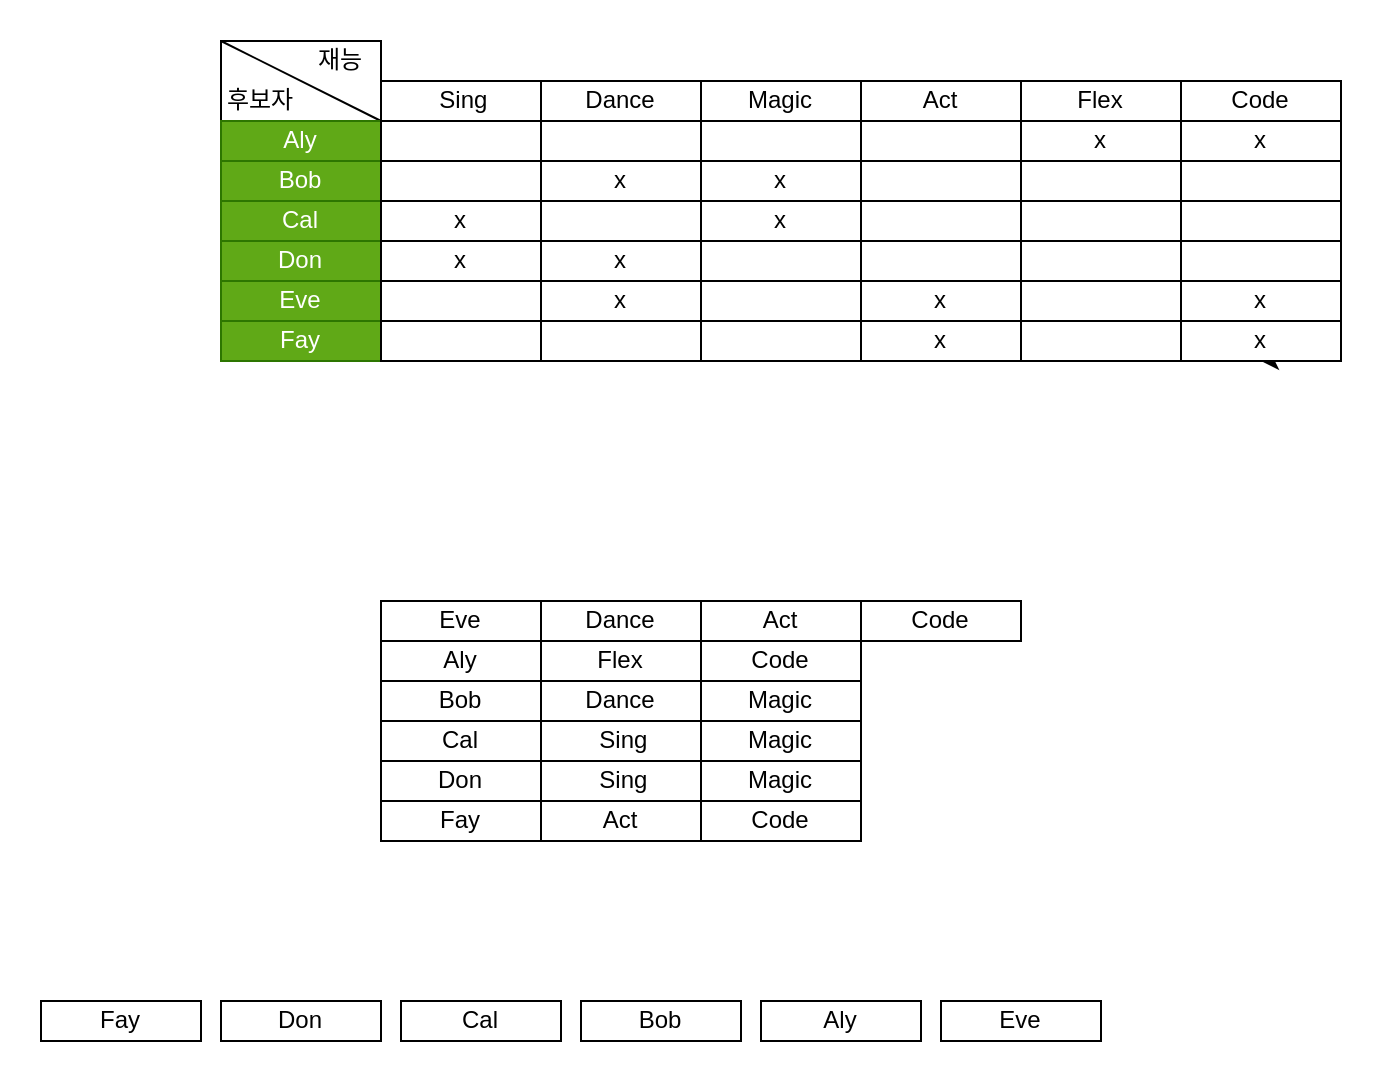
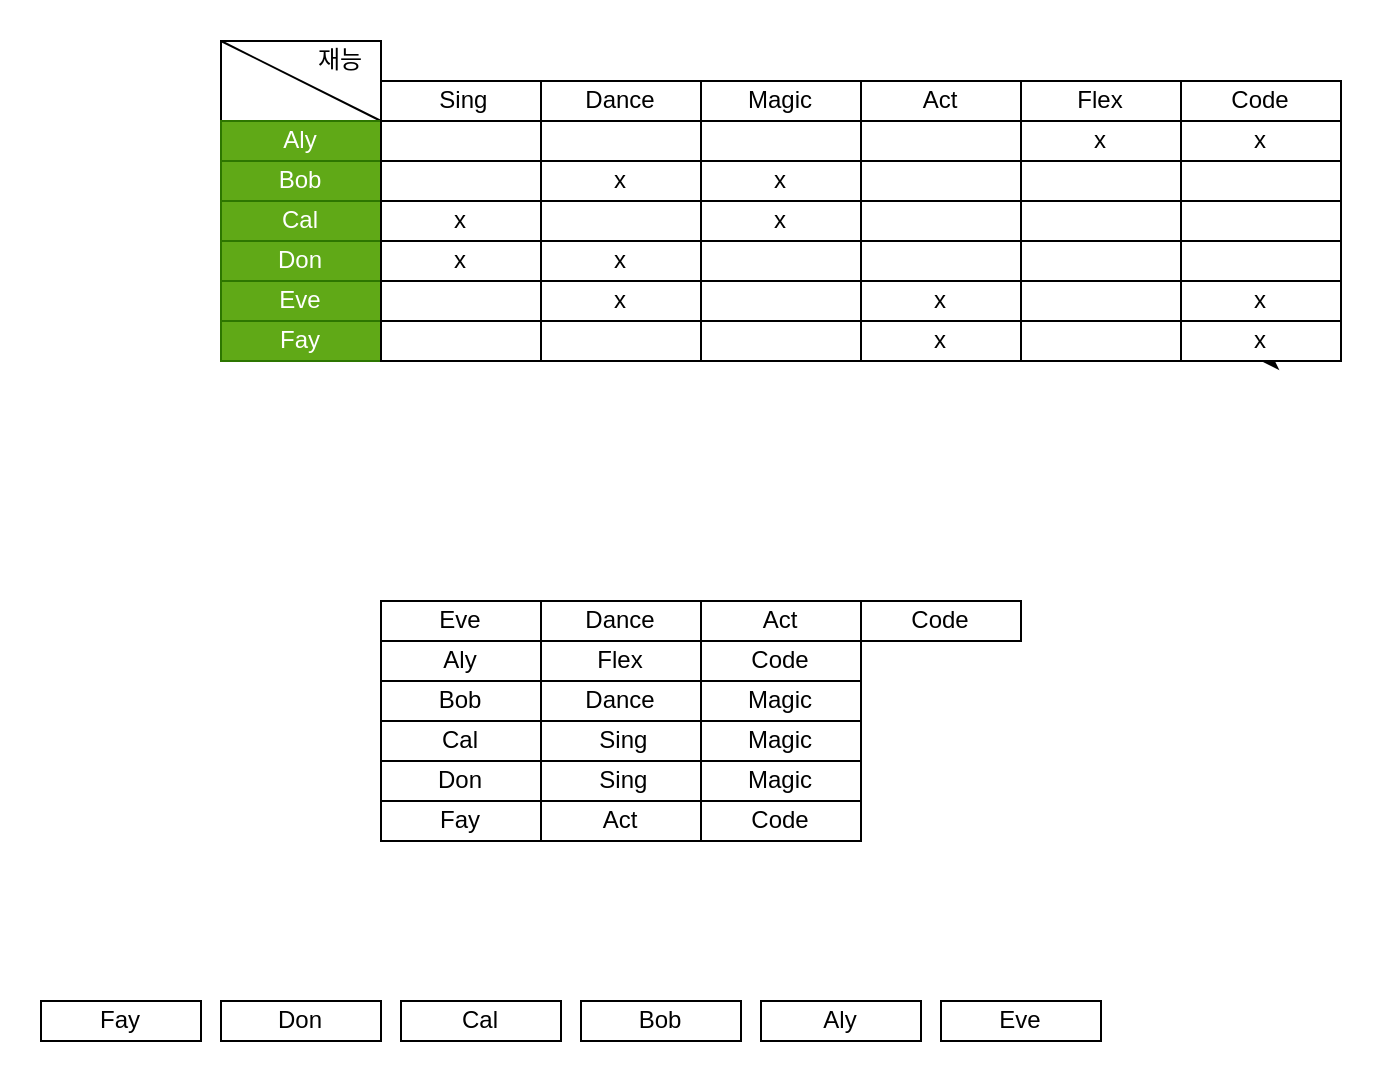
  <mxCell id="0" />
  <mxCell id="1" parent="0" />
  <mxCell id="2" value="" style="rounded=0;whiteSpace=wrap;html=1;" vertex="1" parent="1"><mxGeometry x="110" y="20" width="80" height="40" as="geometry" /></mxCell>
  <mxCell id="3" value="" style="endArrow=none;html=1;exitX=0;exitY=0;exitDx=0;exitDy=0;entryX=1;entryY=1;entryDx=0;entryDy=0;" edge="1" parent="1" source="2" target="2"><mxGeometry width="50" height="50" relative="1" as="geometry"><mxPoint x="190" y="140" as="sourcePoint" /><mxPoint x="240" y="90" as="targetPoint" /></mxGeometry></mxCell>
  <mxCell id="4" value="재능" style="text;html=1;align=center;verticalAlign=middle;whiteSpace=wrap;rounded=0;" vertex="1" parent="1"><mxGeometry x="150" y="20" width="40" height="20" as="geometry" /></mxCell>
- <mxCell id="5" value="후보자" style="text;html=1;align=center;verticalAlign=middle;whiteSpace=wrap;rounded=0;" vertex="1" parent="1"><mxGeometry x="110" y="40" width="40" height="20" as="geometry" /></mxCell>
  <mxCell id="6" value="Aly" style="rounded=0;whiteSpace=wrap;html=1;fillColor=#60a917;strokeColor=#2D7600;fontColor=#ffffff;" vertex="1" parent="1"><mxGeometry x="110" y="60" width="80" height="20" as="geometry" /></mxCell>
  <mxCell id="7" value="Bob" style="rounded=0;whiteSpace=wrap;html=1;fillColor=#60a917;strokeColor=#2D7600;fontColor=#ffffff;" vertex="1" parent="1"><mxGeometry x="110" y="80" width="80" height="20" as="geometry" /></mxCell>
  <mxCell id="8" value="Cal" style="rounded=0;whiteSpace=wrap;html=1;fillColor=#60a917;strokeColor=#2D7600;fontColor=#ffffff;" vertex="1" parent="1"><mxGeometry x="110" y="100" width="80" height="20" as="geometry" /></mxCell>
  <mxCell id="9" value="Don" style="rounded=0;whiteSpace=wrap;html=1;fillColor=#60a917;strokeColor=#2D7600;fontColor=#ffffff;" vertex="1" parent="1"><mxGeometry x="110" y="120" width="80" height="20" as="geometry" /></mxCell>
  <mxCell id="10" value="Eve" style="rounded=0;whiteSpace=wrap;html=1;fillColor=#60a917;strokeColor=#2D7600;fontColor=#ffffff;" vertex="1" parent="1"><mxGeometry x="110" y="140" width="80" height="20" as="geometry" /></mxCell>
  <mxCell id="11" value="Fay" style="rounded=0;whiteSpace=wrap;html=1;fillColor=#60a917;strokeColor=#2D7600;fontColor=#ffffff;" vertex="1" parent="1"><mxGeometry x="110" y="160" width="80" height="20" as="geometry" /></mxCell>
  <mxCell id="12" value="" style="rounded=0;whiteSpace=wrap;html=1;" vertex="1" parent="1"><mxGeometry x="190" y="60" width="80" height="20" as="geometry" /></mxCell>
  <mxCell id="13" value="" style="rounded=0;whiteSpace=wrap;html=1;" vertex="1" parent="1"><mxGeometry x="190" y="80" width="80" height="20" as="geometry" /></mxCell>
  <mxCell id="14" value="x" style="rounded=0;whiteSpace=wrap;html=1;" vertex="1" parent="1"><mxGeometry x="190" y="100" width="80" height="20" as="geometry" /></mxCell>
  <mxCell id="15" value="x" style="rounded=0;whiteSpace=wrap;html=1;" vertex="1" parent="1"><mxGeometry x="190" y="120" width="80" height="20" as="geometry" /></mxCell>
  <mxCell id="16" value="" style="rounded=0;whiteSpace=wrap;html=1;" vertex="1" parent="1"><mxGeometry x="190" y="140" width="80" height="20" as="geometry" /></mxCell>
  <mxCell id="17" value="" style="rounded=0;whiteSpace=wrap;html=1;" vertex="1" parent="1"><mxGeometry x="190" y="160" width="80" height="20" as="geometry" /></mxCell>
  <mxCell id="18" value="" style="rounded=0;whiteSpace=wrap;html=1;" vertex="1" parent="1"><mxGeometry x="270" y="60" width="80" height="20" as="geometry" /></mxCell>
  <mxCell id="19" value="x" style="rounded=0;whiteSpace=wrap;html=1;" vertex="1" parent="1"><mxGeometry x="270" y="80" width="80" height="20" as="geometry" /></mxCell>
  <mxCell id="20" value="" style="rounded=0;whiteSpace=wrap;html=1;" vertex="1" parent="1"><mxGeometry x="270" y="100" width="80" height="20" as="geometry" /></mxCell>
  <mxCell id="21" value="x" style="rounded=0;whiteSpace=wrap;html=1;" vertex="1" parent="1"><mxGeometry x="270" y="120" width="80" height="20" as="geometry" /></mxCell>
  <mxCell id="22" value="x" style="rounded=0;whiteSpace=wrap;html=1;" vertex="1" parent="1"><mxGeometry x="270" y="140" width="80" height="20" as="geometry" /></mxCell>
  <mxCell id="23" value="" style="rounded=0;whiteSpace=wrap;html=1;" vertex="1" parent="1"><mxGeometry x="270" y="160" width="80" height="20" as="geometry" /></mxCell>
  <mxCell id="24" value="" style="rounded=0;whiteSpace=wrap;html=1;" vertex="1" parent="1"><mxGeometry x="350" y="60" width="80" height="20" as="geometry" /></mxCell>
  <mxCell id="25" value="x" style="rounded=0;whiteSpace=wrap;html=1;" vertex="1" parent="1"><mxGeometry x="350" y="80" width="80" height="20" as="geometry" /></mxCell>
  <mxCell id="26" value="x" style="rounded=0;whiteSpace=wrap;html=1;" vertex="1" parent="1"><mxGeometry x="350" y="100" width="80" height="20" as="geometry" /></mxCell>
  <mxCell id="27" value="" style="rounded=0;whiteSpace=wrap;html=1;" vertex="1" parent="1"><mxGeometry x="350" y="120" width="80" height="20" as="geometry" /></mxCell>
  <mxCell id="28" value="" style="rounded=0;whiteSpace=wrap;html=1;" vertex="1" parent="1"><mxGeometry x="350" y="140" width="80" height="20" as="geometry" /></mxCell>
  <mxCell id="29" value="" style="rounded=0;whiteSpace=wrap;html=1;" vertex="1" parent="1"><mxGeometry x="350" y="160" width="80" height="20" as="geometry" /></mxCell>
  <mxCell id="30" value="" style="rounded=0;whiteSpace=wrap;html=1;" vertex="1" parent="1"><mxGeometry x="430" y="60" width="80" height="20" as="geometry" /></mxCell>
  <mxCell id="31" value="" style="rounded=0;whiteSpace=wrap;html=1;" vertex="1" parent="1"><mxGeometry x="430" y="80" width="80" height="20" as="geometry" /></mxCell>
  <mxCell id="32" value="" style="rounded=0;whiteSpace=wrap;html=1;" vertex="1" parent="1"><mxGeometry x="430" y="100" width="80" height="20" as="geometry" /></mxCell>
  <mxCell id="33" value="" style="rounded=0;whiteSpace=wrap;html=1;" vertex="1" parent="1"><mxGeometry x="430" y="120" width="80" height="20" as="geometry" /></mxCell>
  <mxCell id="34" value="x" style="rounded=0;whiteSpace=wrap;html=1;" vertex="1" parent="1"><mxGeometry x="430" y="140" width="80" height="20" as="geometry" /></mxCell>
  <mxCell id="35" value="x" style="rounded=0;whiteSpace=wrap;html=1;" vertex="1" parent="1"><mxGeometry x="430" y="160" width="80" height="20" as="geometry" /></mxCell>
  <mxCell id="36" value="x" style="rounded=0;whiteSpace=wrap;html=1;" vertex="1" parent="1"><mxGeometry x="510" y="60" width="80" height="20" as="geometry" /></mxCell>
  <mxCell id="37" value="" style="rounded=0;whiteSpace=wrap;html=1;" vertex="1" parent="1"><mxGeometry x="510" y="80" width="80" height="20" as="geometry" /></mxCell>
  <mxCell id="38" value="" style="rounded=0;whiteSpace=wrap;html=1;" vertex="1" parent="1"><mxGeometry x="510" y="100" width="80" height="20" as="geometry" /></mxCell>
  <mxCell id="39" value="" style="rounded=0;whiteSpace=wrap;html=1;" vertex="1" parent="1"><mxGeometry x="510" y="120" width="80" height="20" as="geometry" /></mxCell>
  <mxCell id="40" value="" style="rounded=0;whiteSpace=wrap;html=1;" vertex="1" parent="1"><mxGeometry x="510" y="140" width="80" height="20" as="geometry" /></mxCell>
  <mxCell id="41" value="" style="rounded=0;whiteSpace=wrap;html=1;" vertex="1" parent="1"><mxGeometry x="510" y="160" width="80" height="20" as="geometry" /></mxCell>
  <mxCell id="42" value="x" style="rounded=0;whiteSpace=wrap;html=1;" vertex="1" parent="1"><mxGeometry x="590" y="60" width="80" height="20" as="geometry" /></mxCell>
  <mxCell id="43" value="" style="rounded=0;whiteSpace=wrap;html=1;" vertex="1" parent="1"><mxGeometry x="590" y="80" width="80" height="20" as="geometry" /></mxCell>
  <mxCell id="44" value="" style="rounded=0;whiteSpace=wrap;html=1;" vertex="1" parent="1"><mxGeometry x="590" y="100" width="80" height="20" as="geometry" /></mxCell>
  <mxCell id="45" value="" style="rounded=0;whiteSpace=wrap;html=1;" vertex="1" parent="1"><mxGeometry x="590" y="120" width="80" height="20" as="geometry" /></mxCell>
  <mxCell id="46" style="edgeStyle=orthogonalEdgeStyle;rounded=0;orthogonalLoop=1;jettySize=auto;html=1;exitX=0.75;exitY=1;exitDx=0;exitDy=0;" edge="1" parent="1" source="47" target="48"><mxGeometry relative="1" as="geometry" /></mxCell>
  <mxCell id="47" value="x" style="rounded=0;whiteSpace=wrap;html=1;" vertex="1" parent="1"><mxGeometry x="590" y="140" width="80" height="20" as="geometry" /></mxCell>
  <mxCell id="48" value="x" style="rounded=0;whiteSpace=wrap;html=1;" vertex="1" parent="1"><mxGeometry x="590" y="160" width="80" height="20" as="geometry" /></mxCell>
  <mxCell id="49" value="Eve" style="rounded=0;whiteSpace=wrap;html=1;" vertex="1" parent="1"><mxGeometry x="190" y="300" width="80" height="20" as="geometry" /></mxCell>
  <mxCell id="50" value="Dance" style="rounded=0;whiteSpace=wrap;html=1;" vertex="1" parent="1"><mxGeometry x="270" y="300" width="80" height="20" as="geometry" /></mxCell>
  <mxCell id="51" value="Act" style="rounded=0;whiteSpace=wrap;html=1;" vertex="1" parent="1"><mxGeometry x="350" y="300" width="80" height="20" as="geometry" /></mxCell>
  <mxCell id="52" value="Code" style="rounded=0;whiteSpace=wrap;html=1;" vertex="1" parent="1"><mxGeometry x="430" y="300" width="80" height="20" as="geometry" /></mxCell>
  <mxCell id="53" value="Aly" style="rounded=0;whiteSpace=wrap;html=1;" vertex="1" parent="1"><mxGeometry x="190" y="320" width="80" height="20" as="geometry" /></mxCell>
  <mxCell id="54" value="&amp;nbsp;Sing" style="rounded=0;whiteSpace=wrap;html=1;" vertex="1" parent="1"><mxGeometry x="190" y="40" width="80" height="20" as="geometry" /></mxCell>
  <mxCell id="55" value="Dance" style="rounded=0;whiteSpace=wrap;html=1;" vertex="1" parent="1"><mxGeometry x="270" y="40" width="80" height="20" as="geometry" /></mxCell>
  <mxCell id="56" value="Magic" style="rounded=0;whiteSpace=wrap;html=1;" vertex="1" parent="1"><mxGeometry x="350" y="40" width="80" height="20" as="geometry" /></mxCell>
  <mxCell id="57" value="Act" style="rounded=0;whiteSpace=wrap;html=1;" vertex="1" parent="1"><mxGeometry x="430" y="40" width="80" height="20" as="geometry" /></mxCell>
  <mxCell id="58" value="Flex" style="rounded=0;whiteSpace=wrap;html=1;" vertex="1" parent="1"><mxGeometry x="510" y="40" width="80" height="20" as="geometry" /></mxCell>
  <mxCell id="59" value="Code" style="rounded=0;whiteSpace=wrap;html=1;" vertex="1" parent="1"><mxGeometry x="590" y="40" width="80" height="20" as="geometry" /></mxCell>
  <mxCell id="60" value="Flex" style="rounded=0;whiteSpace=wrap;html=1;" vertex="1" parent="1"><mxGeometry x="270" y="320" width="80" height="20" as="geometry" /></mxCell>
  <mxCell id="61" value="Code" style="rounded=0;whiteSpace=wrap;html=1;" vertex="1" parent="1"><mxGeometry x="350" y="320" width="80" height="20" as="geometry" /></mxCell>
  <mxCell id="62" value="Bob" style="rounded=0;whiteSpace=wrap;html=1;" vertex="1" parent="1"><mxGeometry x="190" y="340" width="80" height="20" as="geometry" /></mxCell>
  <mxCell id="63" value="Dance" style="rounded=0;whiteSpace=wrap;html=1;" vertex="1" parent="1"><mxGeometry x="270" y="340" width="80" height="20" as="geometry" /></mxCell>
  <mxCell id="64" value="Magic" style="rounded=0;whiteSpace=wrap;html=1;" vertex="1" parent="1"><mxGeometry x="350" y="340" width="80" height="20" as="geometry" /></mxCell>
  <mxCell id="65" value="Cal" style="rounded=0;whiteSpace=wrap;html=1;" vertex="1" parent="1"><mxGeometry x="190" y="360" width="80" height="20" as="geometry" /></mxCell>
  <mxCell id="66" value="&amp;nbsp;Sing" style="rounded=0;whiteSpace=wrap;html=1;" vertex="1" parent="1"><mxGeometry x="270" y="360" width="80" height="20" as="geometry" /></mxCell>
  <mxCell id="67" value="Magic" style="rounded=0;whiteSpace=wrap;html=1;" vertex="1" parent="1"><mxGeometry x="350" y="360" width="80" height="20" as="geometry" /></mxCell>
  <mxCell id="68" value="Don" style="rounded=0;whiteSpace=wrap;html=1;" vertex="1" parent="1"><mxGeometry x="190" y="380" width="80" height="20" as="geometry" /></mxCell>
  <mxCell id="69" value="&amp;nbsp;Sing" style="rounded=0;whiteSpace=wrap;html=1;" vertex="1" parent="1"><mxGeometry x="270" y="380" width="80" height="20" as="geometry" /></mxCell>
  <mxCell id="70" value="Magic" style="rounded=0;whiteSpace=wrap;html=1;" vertex="1" parent="1"><mxGeometry x="350" y="380" width="80" height="20" as="geometry" /></mxCell>
  <mxCell id="71" value="Fay" style="rounded=0;whiteSpace=wrap;html=1;" vertex="1" parent="1"><mxGeometry x="190" y="400" width="80" height="20" as="geometry" /></mxCell>
  <mxCell id="72" value="Act" style="rounded=0;whiteSpace=wrap;html=1;" vertex="1" parent="1"><mxGeometry x="270" y="400" width="80" height="20" as="geometry" /></mxCell>
  <mxCell id="73" value="Code" style="rounded=0;whiteSpace=wrap;html=1;" vertex="1" parent="1"><mxGeometry x="350" y="400" width="80" height="20" as="geometry" /></mxCell>
  <mxCell id="74" value="Eve" style="rounded=0;whiteSpace=wrap;html=1;" vertex="1" parent="1"><mxGeometry x="470" y="500" width="80" height="20" as="geometry" /></mxCell>
  <mxCell id="75" value="Aly" style="rounded=0;whiteSpace=wrap;html=1;" vertex="1" parent="1"><mxGeometry x="380" y="500" width="80" height="20" as="geometry" /></mxCell>
  <mxCell id="76" value="Bob" style="rounded=0;whiteSpace=wrap;html=1;" vertex="1" parent="1"><mxGeometry x="290" y="500" width="80" height="20" as="geometry" /></mxCell>
  <mxCell id="77" value="Cal" style="rounded=0;whiteSpace=wrap;html=1;" vertex="1" parent="1"><mxGeometry x="200" y="500" width="80" height="20" as="geometry" /></mxCell>
  <mxCell id="78" value="Don" style="rounded=0;whiteSpace=wrap;html=1;" vertex="1" parent="1"><mxGeometry x="110" y="500" width="80" height="20" as="geometry" /></mxCell>
  <mxCell id="79" value="Fay" style="rounded=0;whiteSpace=wrap;html=1;" vertex="1" parent="1"><mxGeometry x="20" y="500" width="80" height="20" as="geometry" /></mxCell>
